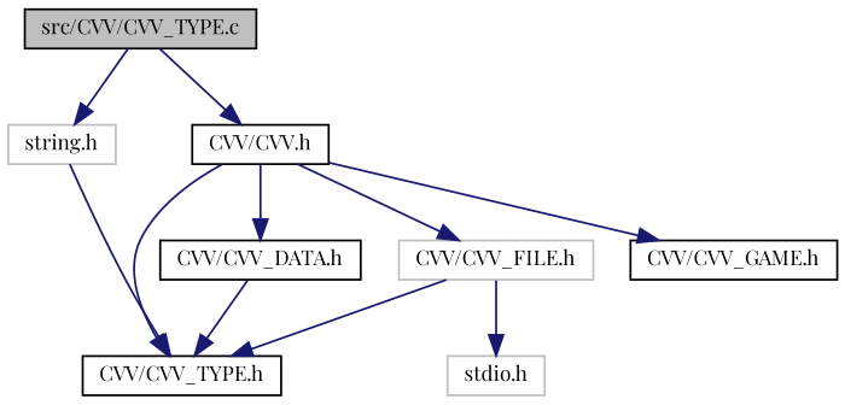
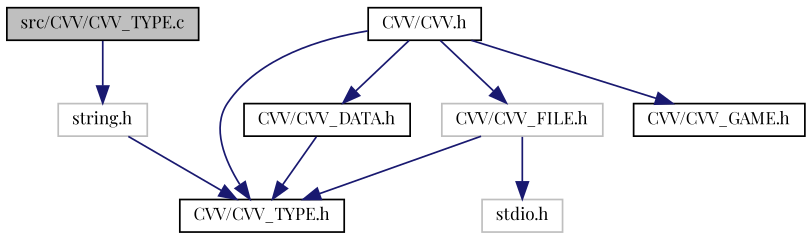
  digraph {
    fontname="Playfair Display"
    node [color=black fillcolor=white fontname="Playfair Display" fontsize=10 shape=record style=filled]
    edge [color=midnightblue fontname="Playfair Display" fontsize=10 labelfontname=Helvetica labelfontsize=10 style=solid]
    n1 [fillcolor=grey75 fontcolor=black height=0.2 label="src/CVV/CVV_TYPE.c" width=0.4]
    n2 [color=grey75 height=0.2 label="string.h" width=0.4]
    n3 [height=0.2 label="CVV/CVV.h" width=0.4]
    n4 [height=0.2 label="CVV/CVV_TYPE.h" width=0.4]
    n5 [height=0.2 label="CVV/CVV_DATA.h" width=0.4]
    n6 [color=grey75 height=0.2 label="CVV/CVV_FILE.h" width=0.4]
    n7 [height=0.2 label="CVV/CVV_GAME.h" width=0.4]
    n8 [color=grey75 height=0.2 label="stdio.h" width=0.4]
    n1 -> n2
-   n1 -> n3
    n2 -> n4
    n3 -> n4
    n3 -> n5
    n3 -> n6
    n3 -> n7
    n5 -> n4
    n6 -> n4
    n6 -> n8
  }
